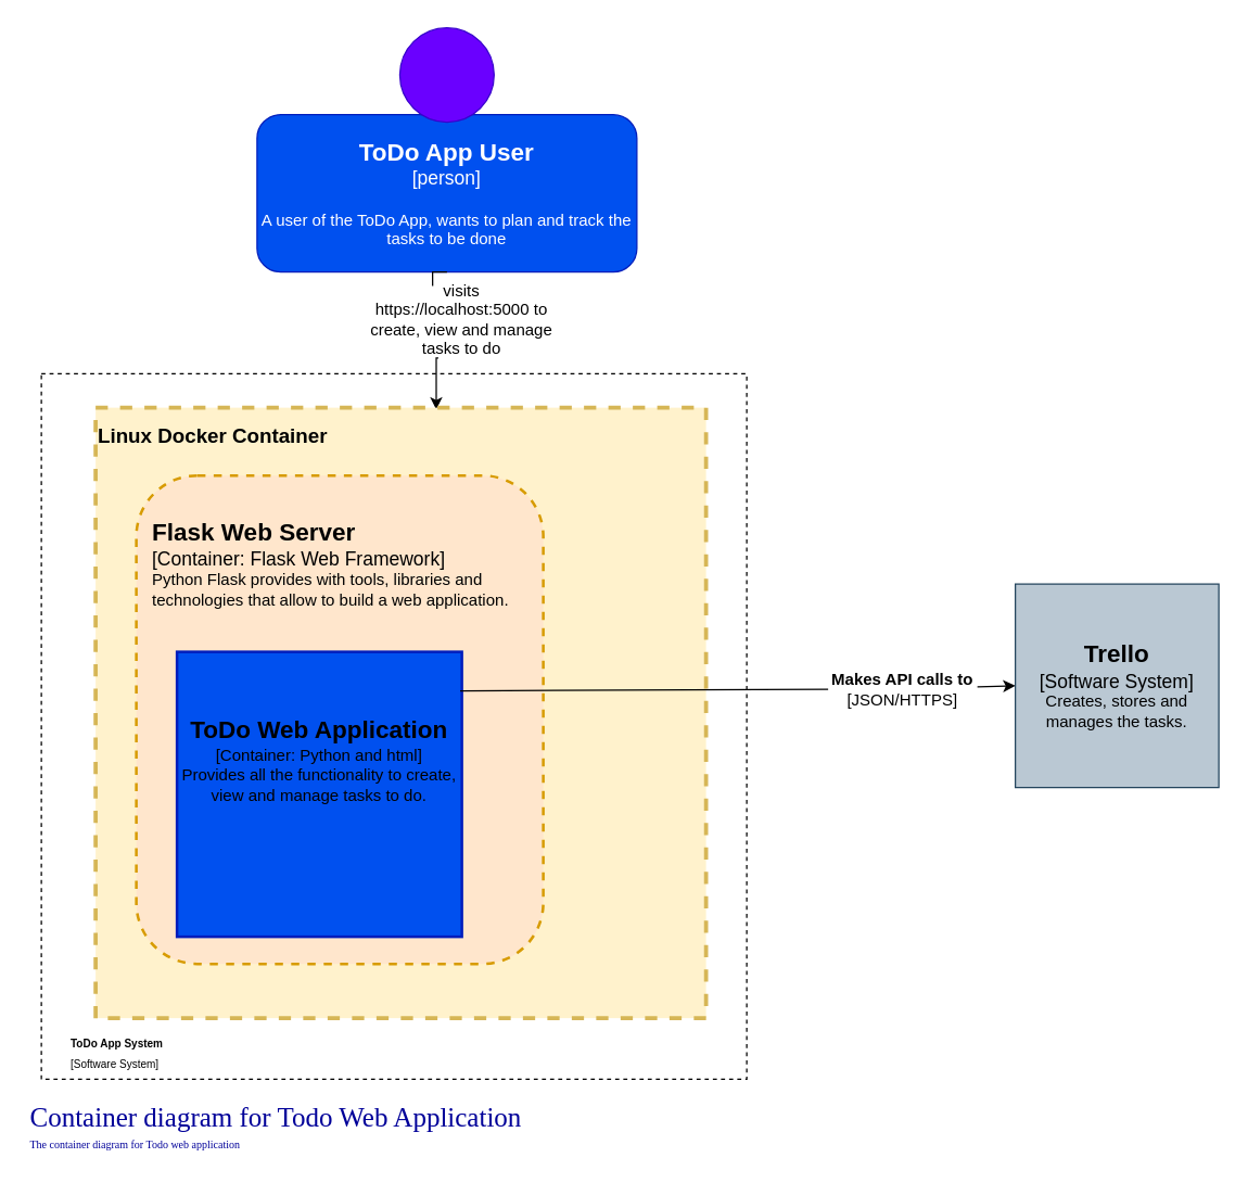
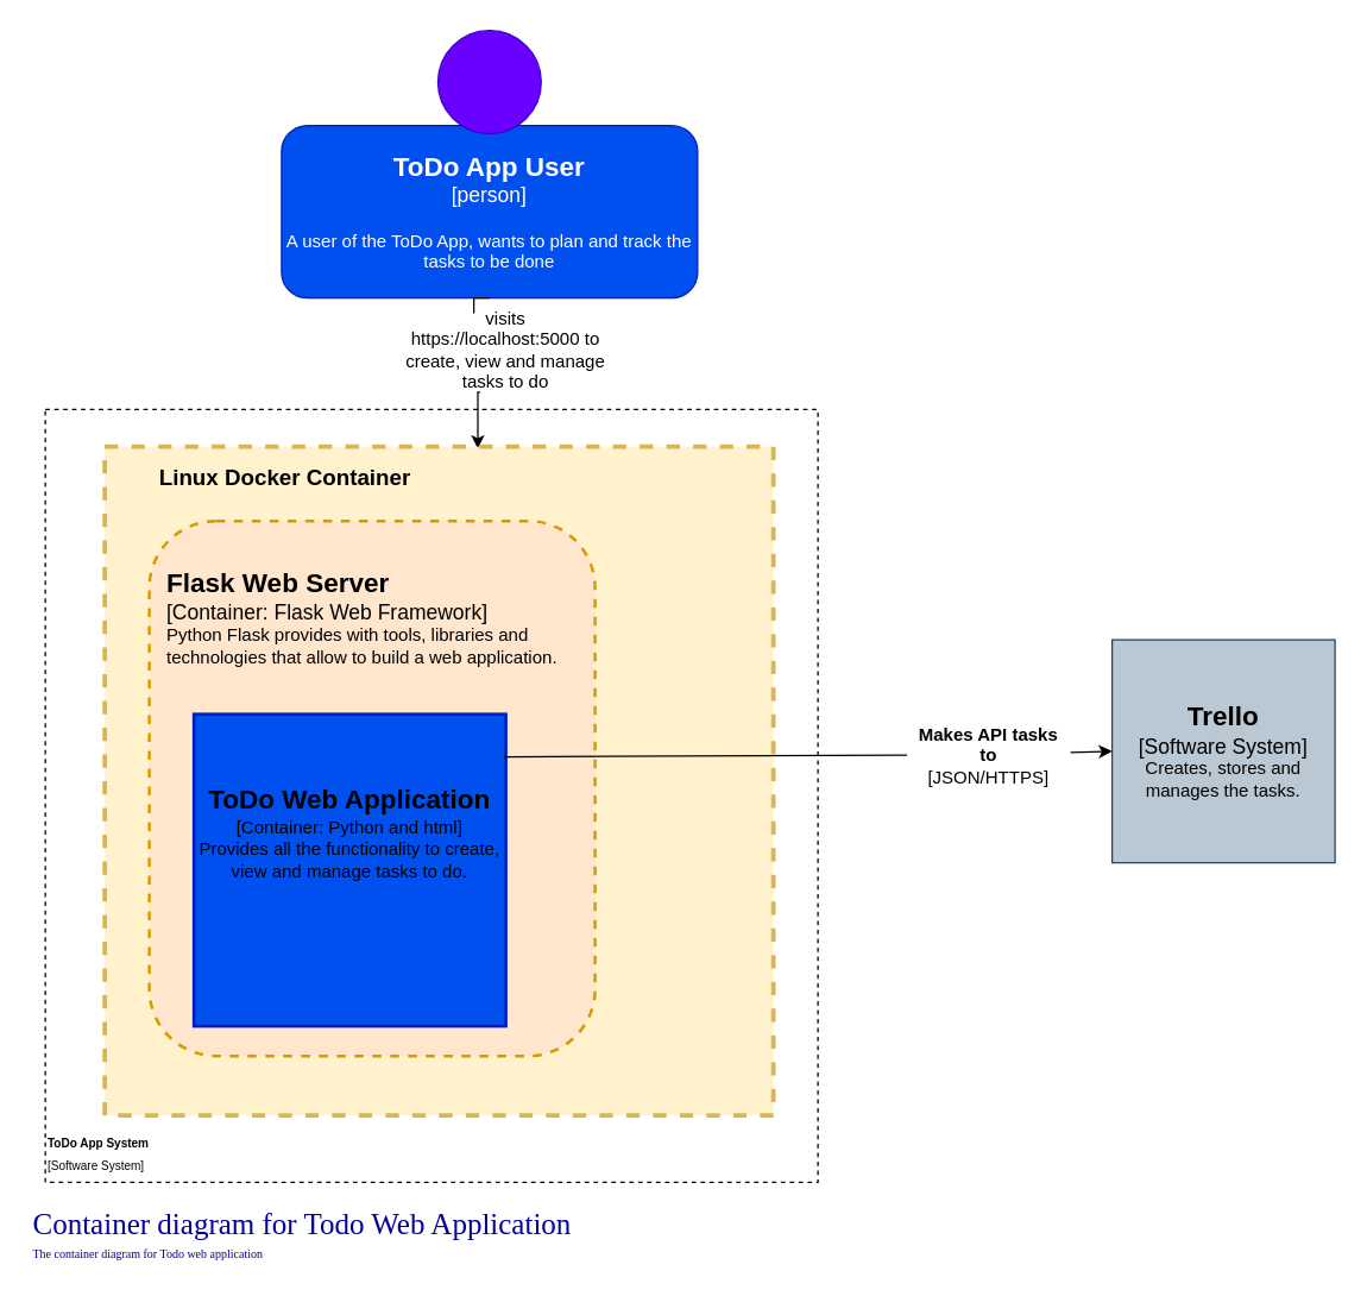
  <mxCell id="0" />
  <mxCell id="1" parent="0" />
  <mxCell id="2" value="" style="whiteSpace=wrap;html=1;aspect=fixed;strokeWidth=1;align=left;dashed=1;" vertex="1" parent="1"><mxGeometry x="30" y="275" width="520" height="520" as="geometry" /></mxCell>
  <mxCell id="3" value="" style="endArrow=classic;html=1;entryX=0;entryY=0.5;entryDx=0;entryDy=0;startArrow=none;" edge="1" parent="1" source="17" target="10"><mxGeometry width="50" height="50" relative="1" as="geometry"><mxPoint x="573" y="505" as="sourcePoint" /><mxPoint x="700" y="490" as="targetPoint" /></mxGeometry></mxCell>
  <mxCell id="4" style="edgeStyle=orthogonalEdgeStyle;rounded=0;orthogonalLoop=1;jettySize=auto;html=1;entryX=0.558;entryY=0.003;entryDx=0;entryDy=0;exitX=0.376;exitY=1.067;exitDx=0;exitDy=0;startArrow=none;exitPerimeter=0;entryPerimeter=0;" parent="1" source="12" target="5" edge="1"><mxGeometry relative="1" as="geometry"><mxPoint x="329" y="210" as="sourcePoint" /></mxGeometry></mxCell>
  <mxCell id="5" value="" style="whiteSpace=wrap;html=1;aspect=fixed;dashed=1;strokeWidth=3;fillColor=#fff2cc;strokeColor=#d6b656;" parent="1" vertex="1"><mxGeometry x="70" y="300" width="450" height="450" as="geometry" /></mxCell>
- <mxCell id="6" value="&lt;b&gt;&lt;font style=&quot;font-size: 15px&quot;&gt;Linux Docker Container&lt;/font&gt;&lt;/b&gt;" style="text;html=1;strokeColor=none;fillColor=none;align=left;verticalAlign=middle;whiteSpace=wrap;rounded=0;" parent="1" vertex="1"><mxGeometry x="70" y="310" width="240" height="20" as="geometry" /></mxCell>
+ <mxCell id="6" value="&lt;b&gt;&lt;font style=&quot;font-size: 15px&quot;&gt;Linux Docker Container&lt;/font&gt;&lt;/b&gt;" style="text;html=1;strokeColor=none;fillColor=none;align=left;verticalAlign=middle;whiteSpace=wrap;rounded=0;" parent="1" vertex="1"><mxGeometry x="105" y="310" width="240" height="20" as="geometry" /></mxCell>
  <mxCell id="7" value="&lt;font face=&quot;Verdana&quot; color=&quot;#000099&quot;&gt;&lt;span style=&quot;font-size: 20px&quot;&gt;Container diagram for Todo Web Application&amp;nbsp;&lt;/span&gt;&lt;br&gt;&lt;/font&gt;&lt;font style=&quot;font-size: 8px&quot;&gt;&lt;font face=&quot;Verdana&quot; color=&quot;#000099&quot;&gt;The container diagram for Todo web application&lt;/font&gt;&lt;font face=&quot;Verdana&quot; color=&quot;#000099&quot;&gt;&amp;nbsp;&lt;/font&gt;&lt;/font&gt;" style="text;html=1;align=left;verticalAlign=middle;resizable=0;points=[];autosize=1;" parent="1" vertex="1"><mxGeometry x="20" y="810" width="460" height="40" as="geometry" /></mxCell>
  <mxCell id="8" value="&lt;b&gt;&lt;font style=&quot;font-size: 18px&quot;&gt;ToDo App User&lt;/font&gt;&lt;/b&gt;&lt;br&gt;&lt;font style=&quot;font-size: 14px&quot;&gt;[person]&lt;br&gt;&lt;/font&gt;&lt;br&gt;A user of the ToDo App, wants to plan and track the tasks to be done" style="rounded=1;whiteSpace=wrap;html=1;fillColor=#0050ef;strokeColor=#001DBC;fontColor=#ffffff;" vertex="1" parent="1"><mxGeometry x="189" y="84" width="280" height="116" as="geometry" /></mxCell>
  <mxCell id="9" value="" style="ellipse;whiteSpace=wrap;html=1;aspect=fixed;fillColor=#6a00ff;strokeColor=#3700CC;fontColor=#ffffff;" vertex="1" parent="1"><mxGeometry x="294.25" width="69.5" height="69.5" as="geometry" y="20" /></mxCell>
  <mxCell id="10" value="&lt;font&gt;&lt;b style=&quot;font-size: 18px&quot;&gt;Trello&lt;/b&gt;&lt;br&gt;&lt;font style=&quot;font-size: 14px&quot;&gt;[Software System]&lt;/font&gt;&lt;br&gt;&lt;font style=&quot;font-size: 12px&quot;&gt;Creates, stores and manages the tasks.&lt;/font&gt;&lt;br&gt;&lt;/font&gt;" style="whiteSpace=wrap;html=1;aspect=fixed;fillColor=#bac8d3;strokeColor=#23445d;" vertex="1" parent="1"><mxGeometry x="748" y="430" width="150" height="150" as="geometry" /></mxCell>
  <mxCell id="11" value="" style="edgeStyle=orthogonalEdgeStyle;rounded=0;orthogonalLoop=1;jettySize=auto;html=1;entryX=0.346;entryY=0.006;entryDx=0;entryDy=0;entryPerimeter=0;exitX=0.5;exitY=1;exitDx=0;exitDy=0;endArrow=none;" edge="1" parent="1" source="8" target="12"><mxGeometry relative="1" as="geometry"><mxPoint x="329" y="200" as="sourcePoint" /><mxPoint x="328.78" y="302.58" as="targetPoint" /></mxGeometry></mxCell>
  <mxCell id="12" value="visits https://localhost:5000 to create, view and manage tasks to do" style="text;html=1;strokeColor=none;fillColor=none;align=center;verticalAlign=middle;whiteSpace=wrap;rounded=0;" vertex="1" parent="1"><mxGeometry x="270" y="210" width="140" height="50" as="geometry" /></mxCell>
  <mxCell id="13" value="" style="rounded=1;whiteSpace=wrap;html=1;strokeWidth=2;align=left;dashed=1;fillColor=#ffe6cc;strokeColor=#d79b00;" vertex="1" parent="1"><mxGeometry x="100" y="350" width="300" height="360" as="geometry" /></mxCell>
  <mxCell id="14" value="&lt;font style=&quot;font-size: 18px&quot;&gt;&lt;b&gt;Flask Web Server&lt;/b&gt;&lt;/font&gt;&lt;br&gt;&lt;font style=&quot;font-size: 14px&quot;&gt;[Container: Flask Web Framework]&lt;br&gt;&lt;/font&gt;Python Flask provides with tools, libraries and technologies that allow to build a web application." style="text;html=1;strokeColor=none;fillColor=none;align=left;verticalAlign=middle;whiteSpace=wrap;rounded=0;" vertex="1" parent="1"><mxGeometry x="110" y="360" width="270" height="110" as="geometry" /></mxCell>
  <mxCell id="15" value="" style="whiteSpace=wrap;html=1;aspect=fixed;strokeWidth=2;align=left;fillColor=#0050ef;strokeColor=#001DBC;fontColor=#ffffff;" vertex="1" parent="1"><mxGeometry x="130" y="480" width="210" height="210" as="geometry" /></mxCell>
  <mxCell id="16" value="&lt;font&gt;&lt;span style=&quot;font-weight: bold ; font-size: 18px&quot;&gt;ToDo Web Application&lt;/span&gt;&lt;br&gt;&lt;font style=&quot;font-size: 12px&quot;&gt;[Container: Python and html]&lt;br&gt;&lt;/font&gt;&lt;font style=&quot;font-size: 12px&quot;&gt;Provides&amp;nbsp;all the functionality to create, view and manage tasks to do.&lt;/font&gt;&lt;br&gt;&lt;/font&gt;" style="text;html=1;strokeColor=none;fillColor=none;align=center;verticalAlign=middle;whiteSpace=wrap;rounded=0;" vertex="1" parent="1"><mxGeometry x="130" y="500" width="210" height="120" as="geometry" /></mxCell>
- <mxCell id="17" value="&lt;b&gt;Makes API calls to&lt;/b&gt;&lt;br&gt;[JSON/HTTPS]" style="text;html=1;strokeColor=none;fillColor=none;align=center;verticalAlign=middle;whiteSpace=wrap;rounded=0;" vertex="1" parent="1"><mxGeometry x="610" y="495" width="110" height="25" as="geometry" /></mxCell>
+ <mxCell id="17" value="&lt;b&gt;Makes API tasks to&lt;/b&gt;&lt;br&gt;[JSON/HTTPS]" style="text;html=1;strokeColor=none;fillColor=none;align=center;verticalAlign=middle;whiteSpace=wrap;rounded=0;" vertex="1" parent="1"><mxGeometry x="610" y="495" width="110" height="25" as="geometry" /></mxCell>
  <mxCell id="18" value="" style="endArrow=none;html=1;entryX=0;entryY=0.5;entryDx=0;entryDy=0;exitX=0.994;exitY=0.137;exitDx=0;exitDy=0;exitPerimeter=0;" edge="1" parent="1" source="15" target="17"><mxGeometry width="50" height="50" relative="1" as="geometry"><mxPoint x="573" y="508" as="sourcePoint" /><mxPoint x="760" y="505" as="targetPoint" /></mxGeometry></mxCell>
- <mxCell id="19" value="&lt;font style=&quot;font-size: 8px&quot;&gt;&lt;b&gt;ToDo App System&lt;/b&gt;&lt;br&gt;[Software System]&lt;/font&gt;" style="text;html=1;strokeColor=none;fillColor=none;align=left;verticalAlign=middle;whiteSpace=wrap;rounded=0;" vertex="1" parent="1"><mxGeometry x="50" y="760" width="170" height="30" as="geometry" /></mxCell>
+ <mxCell id="19" value="&lt;font style=&quot;font-size: 8px&quot;&gt;&lt;b&gt;ToDo App System&lt;/b&gt;&lt;br&gt;[Software System]&lt;/font&gt;" style="text;html=1;strokeColor=none;fillColor=none;align=left;verticalAlign=middle;whiteSpace=wrap;rounded=0;" vertex="1" parent="1"><mxGeometry x="30" y="760" width="170" height="30" as="geometry" /></mxCell>
